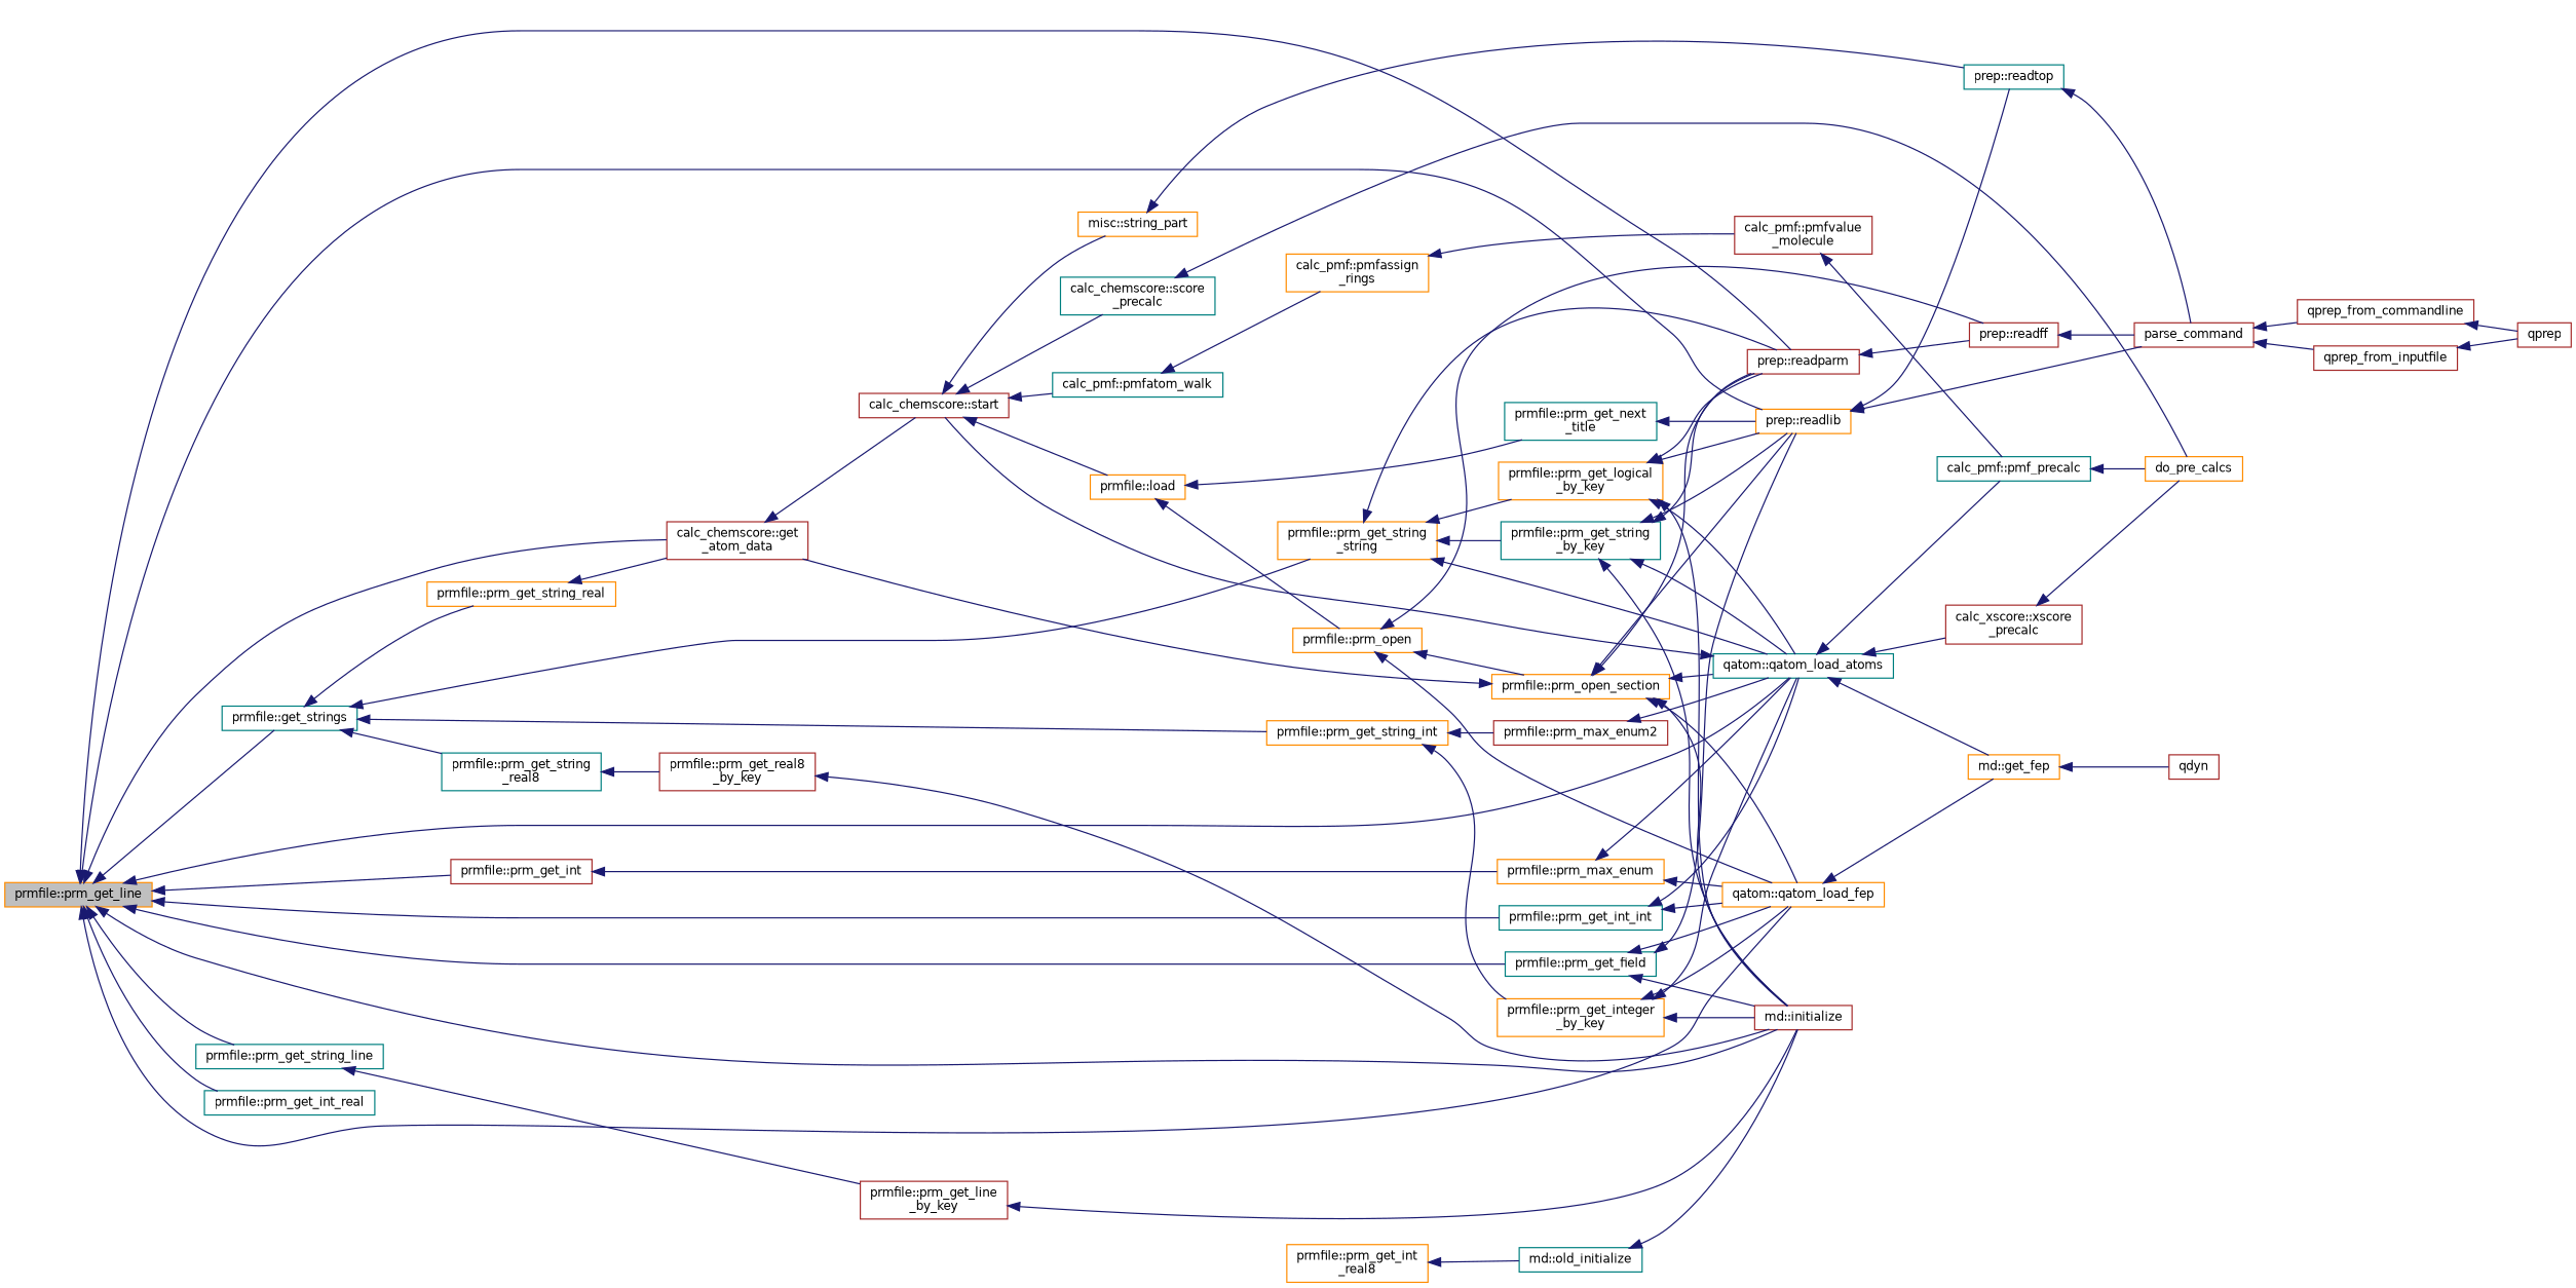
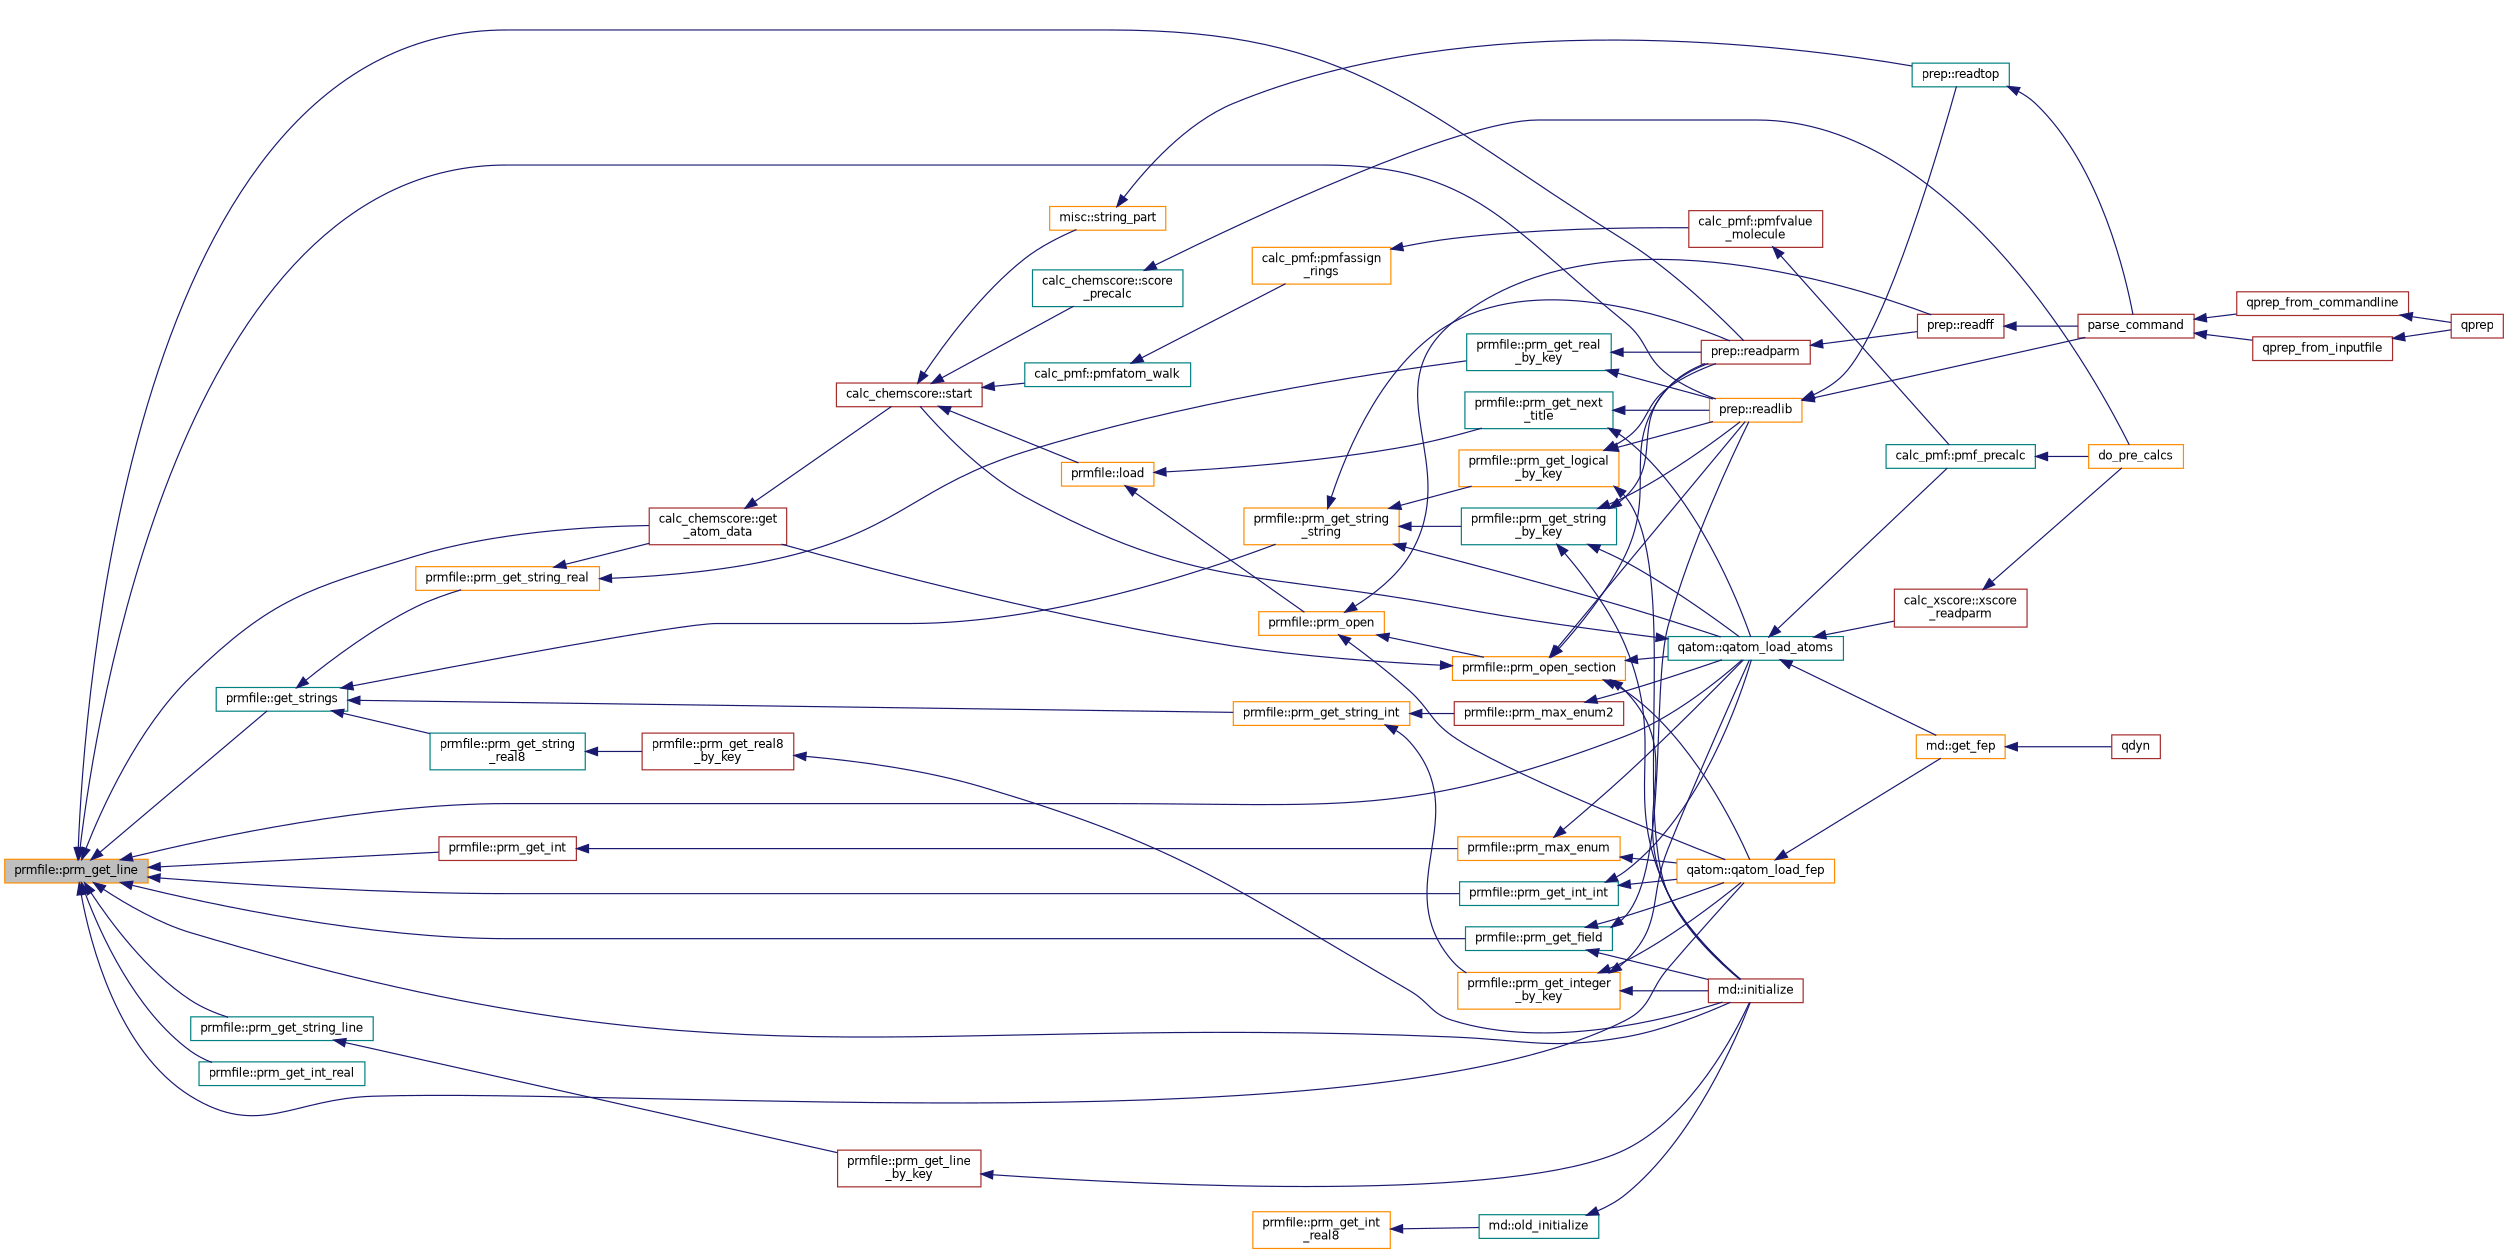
  digraph {
    rankdir=LR
    node [color=darkorange fillcolor=white fontname=Helvetica fontsize=10 shape=record style=filled]
    edge [color=midnightblue dir=back fontname=Helvetica fontsize=10 labelfontname=Helvetica labelfontsize=10 style=solid]
    n1 [fillcolor=grey75 fontcolor=black height=0.2 label="prmfile::prm_get_line" width=0.4]
    n2 [color=brown height=0.2 label="calc_chemscore::get\l_atom_data" width=0.4]
    n3 [height=0.2 label="prep::readlib" width=0.4]
    n4 [color=brown height=0.2 label="md::initialize" width=0.4]
    n5 [color=brown height=0.2 label="prep::readparm" width=0.4]
    n6 [color=teal height=0.2 label="qatom::qatom_load_atoms" width=0.4]
    n7 [height=0.2 label="qatom::qatom_load_fep" width=0.4]
    n8 [color=teal height=0.2 label="prmfile::get_strings" width=0.4]
    n9 [color=teal height=0.2 label="prmfile::prm_get_field" width=0.4]
    n10 [color=brown height=0.2 label="prmfile::prm_get_int" width=0.4]
    n11 [color=teal height=0.2 label="prmfile::prm_get_int_int" width=0.4]
    n12 [color=teal height=0.2 label="prmfile::prm_get_int_real" width=0.4]
    n13 [color=teal height=0.2 label="prmfile::prm_get_string_line" width=0.4]
    n14 [color=brown height=0.2 label="calc_chemscore::start" width=0.4]
    n15 [color=brown height=0.2 label=parse_command width=0.4]
    n16 [color=teal height=0.2 label="prep::readtop" width=0.4]
    n17 [color=brown height=0.2 label="prep::readff" width=0.4]
    n18 [color=teal height=0.2 label="calc_pmf::pmf_precalc" width=0.4]
-   n19 [color=brown height=0.2 label="calc_xscore::xscore\l_precalc" width=0.4]
+   n19 [color=brown height=0.2 label="calc_xscore::xscore\l_readparm" width=0.4]
    n20 [height=0.2 label="md::get_fep" width=0.4]
    n21 [height=0.2 label="prmfile::prm_get_string_int" width=0.4]
    n22 [height=0.2 label="prmfile::prm_get_string_real" width=0.4]
    n23 [color=teal height=0.2 label="prmfile::prm_get_string\l_real8" width=0.4]
    n24 [height=0.2 label="prmfile::prm_get_string\l_string" width=0.4]
    n25 [height=0.2 label="prmfile::prm_max_enum" width=0.4]
    n26 [height=0.2 label="prmfile::prm_get_int\l_real8" width=0.4]
    n27 [color=teal height=0.2 label="md::old_initialize" width=0.4]
    n28 [color=brown height=0.2 label="prmfile::prm_get_line\l_by_key" width=0.4]
    n29 [height=0.2 label="prmfile::load" width=0.4]
    n30 [color=teal height=0.2 label="calc_pmf::pmfatom_walk" width=0.4]
    n31 [color=teal height=0.2 label="calc_chemscore::score\l_precalc" width=0.4]
    n32 [height=0.2 label="misc::string_part" width=0.4]
    n33 [color=teal height=0.2 label="prmfile::prm_get_next\l_title" width=0.4]
    n34 [height=0.2 label="prmfile::prm_open" width=0.4]
    n35 [height=0.2 label="calc_pmf::pmfassign\l_rings" width=0.4]
    n36 [height=0.2 label=do_pre_calcs width=0.4]
    n37 [height=0.2 label="prmfile::prm_open_section" width=0.4]
    n38 [color=brown height=0.2 label=qprep_from_commandline width=0.4]
    n39 [color=brown height=0.2 label=qprep_from_inputfile width=0.4]
    n40 [color=brown height=0.2 label=qprep width=0.4]
    n41 [color=brown height=0.2 label=qdyn width=0.4]
    n42 [color=brown height=0.2 label="calc_pmf::pmfvalue\l_molecule" width=0.4]
    n43 [height=0.2 label="prmfile::prm_get_integer\l_by_key" width=0.4]
    n44 [color=brown height=0.2 label="prmfile::prm_max_enum2" width=0.4]
+   n45 [color=teal height=0.2 label="prmfile::prm_get_real\l_by_key" width=0.4]
    n46 [color=brown height=0.2 label="prmfile::prm_get_real8\l_by_key" width=0.4]
    n47 [color=teal height=0.2 label="prmfile::prm_get_string\l_by_key" width=0.4]
    n48 [height=0.2 label="prmfile::prm_get_logical\l_by_key" width=0.4]
    n1 -> n2
    n1 -> n3
    n1 -> n4
    n1 -> n5
    n1 -> n6
    n1 -> n7
    n1 -> n8
    n1 -> n9
    n1 -> n10
    n1 -> n11
    n1 -> n12
    n1 -> n13
    n2 -> n14
    n3 -> n15
    n3 -> n16
    n5 -> n17
    n6 -> n14
    n6 -> n18
    n6 -> n19
    n6 -> n20
    n7 -> n20
    n8 -> n21
    n8 -> n22
    n8 -> n23
    n8 -> n24
    n9 -> n3
    n9 -> n4
    n9 -> n7
    n10 -> n25
    n11 -> n6
    n11 -> n7
    n13 -> n28
    n14 -> n29
    n14 -> n30
    n14 -> n31
    n14 -> n32
    n15 -> n38
    n15 -> n39
    n16 -> n15
    n17 -> n15
    n18 -> n36
    n19 -> n36
    n20 -> n41
    n21 -> n43
    n21 -> n44
    n22 -> n2
+   n22 -> n45
    n23 -> n46
    n24 -> n5
    n24 -> n6
    n24 -> n47
    n24 -> n48
    n25 -> n6
    n25 -> n7
    n26 -> n27
    n27 -> n4
    n28 -> n4
    n29 -> n33
    n29 -> n34
    n30 -> n35
    n31 -> n36
    n32 -> n16
    n33 -> n3
    n34 -> n7
    n34 -> n17
    n34 -> n37
    n35 -> n42
    n37 -> n2
    n37 -> n3
    n37 -> n4
    n37 -> n5
    n37 -> n6
    n37 -> n7
    n38 -> n40
    n39 -> n40
    n42 -> n18
    n43 -> n4
    n43 -> n6
    n43 -> n7
    n44 -> n6
+   n45 -> n3
+   n45 -> n5
    n46 -> n4
    n47 -> n3
    n47 -> n4
    n47 -> n5
    n47 -> n6
    n48 -> n3
    n48 -> n4
    n48 -> n5
-   n48 -> n6
+   n33 -> n6
  }
